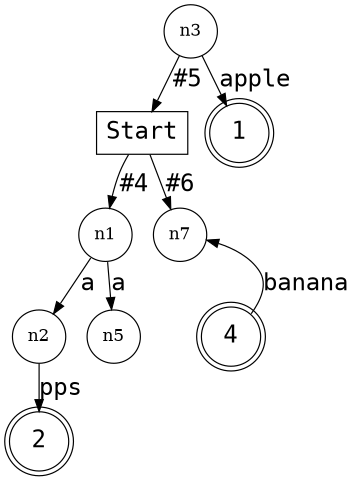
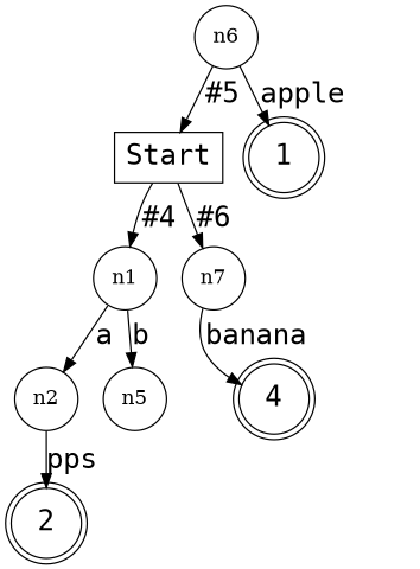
  digraph {
    rankdir=TB
    ranksep=0.2
    node [shape=circle]
    edge [fontname=Consolas fontsize=20]
    n0 [fontname=Consolas fontsize=20 label=Start shape=box]
    n1
    n8 [label=n7]
    n2
    n4 [label=n5]
-   n6 [label=n3]
+   n6
    n7 [fontname=Consolas fontsize=20 label=1 shape=doublecircle]
    n9 [fontname=Consolas fontsize=20 label=4 shape=doublecircle]
    n3 [fontname=Consolas fontsize=20 label=2 shape=doublecircle]
    n0 -> n1 [label="#4"]
    n0 -> n8 [label="#6"]
    n1 -> n2 [label=a]
-   n1 -> n4 [label=a]
-   n9 -> n8 [label=banana]
+   n1 -> n4 [label=b]
+   n8 -> n9 [label=banana]
    n2 -> n3 [label=pps]
    n6 -> n0 [label="#5"]
    n6 -> n7 [label=apple]
  }
